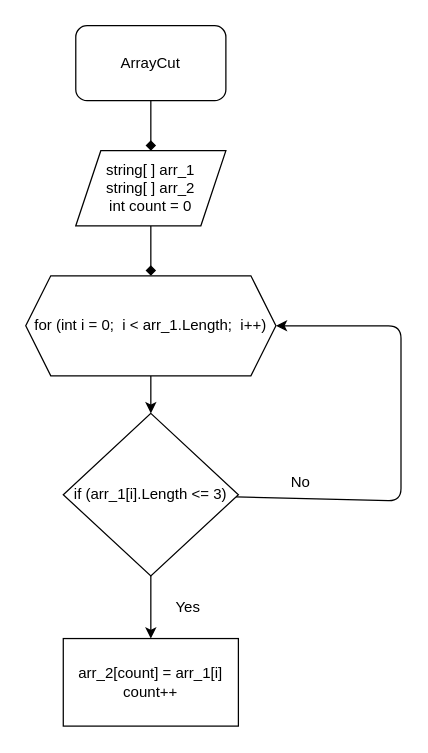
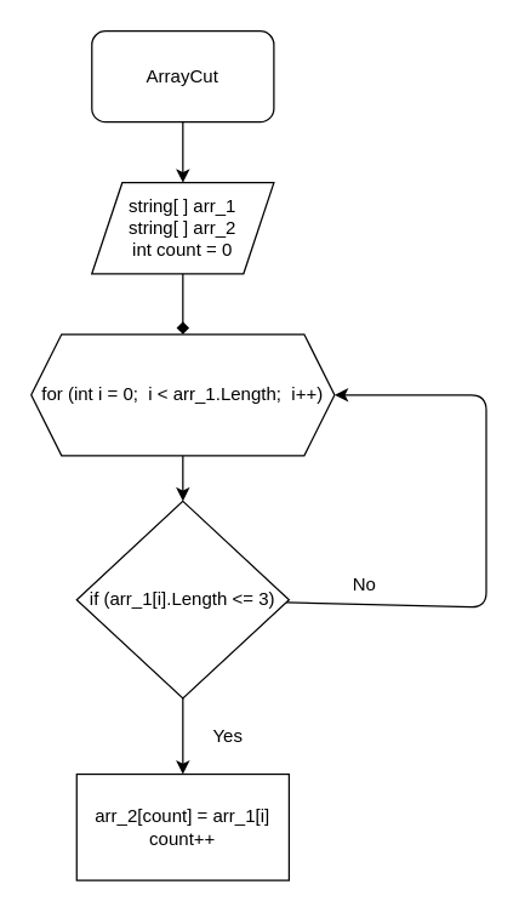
  <mxCell id="0" />
  <mxCell id="1" parent="0" />
- <mxCell id="2" value="" style="edgeStyle=none;html=1;endArrow=diamond;" edge="1" parent="1" source="3" target="5"><mxGeometry relative="1" as="geometry" /></mxCell>
+ <mxCell id="2" value="" style="edgeStyle=none;html=1;" edge="1" parent="1" source="3" target="5"><mxGeometry relative="1" as="geometry" /></mxCell>
  <mxCell id="3" value="ArrayCut" style="rounded=1;whiteSpace=wrap;html=1;" vertex="1" parent="1"><mxGeometry x="60" y="20" width="120" height="60" as="geometry" /></mxCell>
  <mxCell id="4" value="" style="edgeStyle=none;html=1;endArrow=diamond;" edge="1" parent="1" source="5" target="7"><mxGeometry relative="1" as="geometry" /></mxCell>
  <mxCell id="5" value="string[ ] arr_1&lt;br&gt;string[ ] arr_2&lt;br&gt;int count = 0" style="shape=parallelogram;perimeter=parallelogramPerimeter;whiteSpace=wrap;html=1;fixedSize=1;" vertex="1" parent="1"><mxGeometry x="60" y="120" width="120" height="60" as="geometry" /></mxCell>
  <mxCell id="6" value="" style="edgeStyle=none;html=1;" edge="1" parent="1" source="7" target="10"><mxGeometry relative="1" as="geometry" /></mxCell>
  <mxCell id="7" value="for (int i = 0;&amp;nbsp; i &amp;lt; arr_1.Length;&amp;nbsp; i++)" style="shape=hexagon;perimeter=hexagonPerimeter2;whiteSpace=wrap;html=1;fixedSize=1;" vertex="1" parent="1"><mxGeometry x="20" y="220" width="200" height="80" as="geometry" /></mxCell>
  <mxCell id="8" value="" style="edgeStyle=none;html=1;" edge="1" parent="1" source="10" target="11"><mxGeometry relative="1" as="geometry" /></mxCell>
  <mxCell id="9" style="edgeStyle=none;html=1;entryX=1;entryY=0.5;entryDx=0;entryDy=0;" edge="1" parent="1" source="10" target="7"><mxGeometry relative="1" as="geometry"><Array as="points"><mxPoint x="320" y="400" /><mxPoint x="320" y="260" /></Array></mxGeometry></mxCell>
  <mxCell id="10" value="if (arr_1[i].Length &amp;lt;= 3)" style="rhombus;whiteSpace=wrap;html=1;" vertex="1" parent="1"><mxGeometry x="50" y="330" width="140" height="130" as="geometry" /></mxCell>
  <mxCell id="11" value="arr_2[count] = arr_1[i]&lt;br&gt;count++" style="rounded=0;whiteSpace=wrap;html=1;" vertex="1" parent="1"><mxGeometry x="50" y="510" width="140" height="70" as="geometry" /></mxCell>
  <mxCell id="12" value="Yes" style="text;html=1;strokeColor=none;fillColor=none;align=center;verticalAlign=middle;whiteSpace=wrap;rounded=0;" vertex="1" parent="1"><mxGeometry x="120" y="470" width="60" height="30" as="geometry" /></mxCell>
  <mxCell id="13" value="No" style="text;html=1;strokeColor=none;fillColor=none;align=center;verticalAlign=middle;whiteSpace=wrap;rounded=0;" vertex="1" parent="1"><mxGeometry x="210" y="370" width="60" height="30" as="geometry" /></mxCell>
